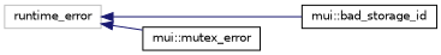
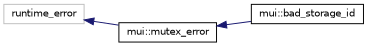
  digraph {
    rankdir=LR
    node [color=black fillcolor=white fontname=Helvetica fontsize=10 shape=record style=filled]
    edge [color=midnightblue dir=back fontname=Helvetica fontsize=10 labelfontname=Helvetica labelfontsize=10 style=solid]
    n1 [color=grey75 height=0.2 label=runtime_error width=0.4]
    n2 [height=0.2 label="mui::bad_storage_id" width=0.4]
    n3 [height=0.2 label="mui::mutex_error" width=0.4]
-   n1 -> n2
+   n3 -> n2
    n1 -> n3
  }
